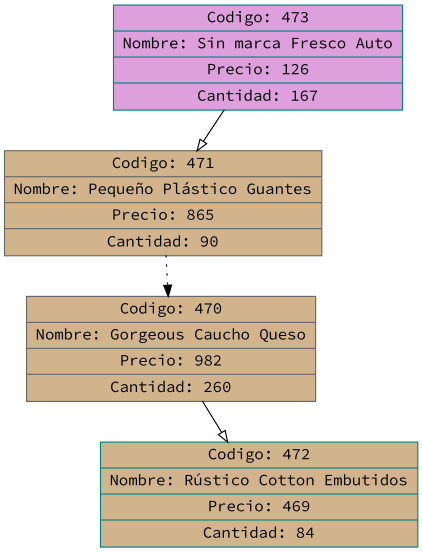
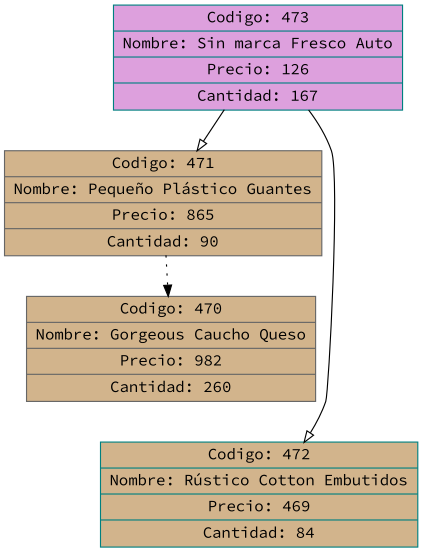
  digraph {
    concentrate=true
    fontname="Source Code Pro"
    rankdir=UD
    node [color=gray40 fillcolor=tan fontname="Source Code Pro" shape=record style=filled]
    edge [arrowhead=onormal fontname="Source Code Pro" style=solid]
    n1 [label="{Codigo: 471|Nombre: Pequeño Plástico Guantes|Precio: 865|Cantidad: 90}"]
    n2 [label="{Codigo: 470|Nombre: Gorgeous Caucho Queso|Precio: 982|Cantidad: 260}"]
    n3 [color=teal fillcolor=plum label="{Codigo: 473|Nombre: Sin marca Fresco Auto|Precio: 126|Cantidad: 167}"]
    n4 [color=teal label="{Codigo: 472|Nombre: Rústico Cotton Embutidos|Precio: 469|Cantidad: 84}"]
    n1 -> n2 [arrowhead=normal style=dotted]
    n3 -> n1
-   n2 -> n4
+   n3 -> n4
  }
